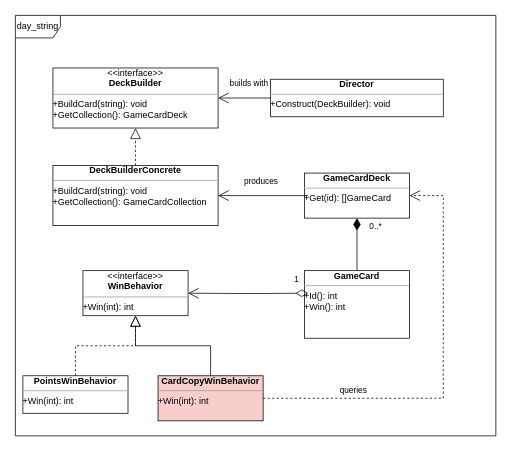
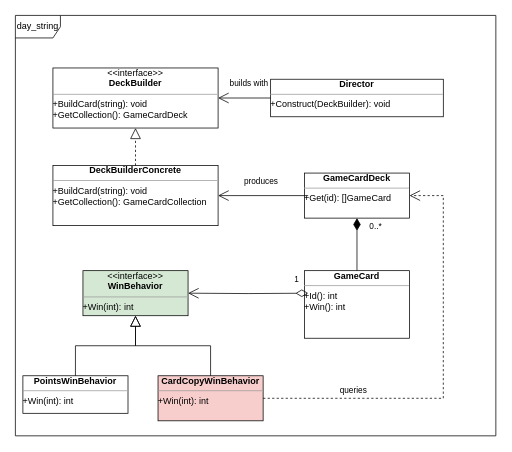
  <mxCell id="0" />
  <mxCell id="1" parent="0" />
  <mxCell id="2" value="&lt;div align=&quot;center&quot;&gt;&lt;b&gt;GameCard&lt;/b&gt;&lt;/div&gt;&lt;hr size=&quot;1&quot;&gt;&lt;div&gt;+Id(): int&lt;br&gt;&lt;/div&gt;&lt;div&gt;+Win(): int&lt;br&gt;&lt;/div&gt;&lt;div style=&quot;height:2px;&quot;&gt;&lt;br&gt;&lt;/div&gt;" style="verticalAlign=top;align=left;overflow=fill;fontSize=12;fontFamily=Helvetica;html=1;whiteSpace=wrap;" parent="1" vertex="1"><mxGeometry x="405" y="360" width="140" height="90" as="geometry" /></mxCell>
  <mxCell id="3" value="&lt;div align=&quot;center&quot;&gt;&lt;b&gt;GameCardDeck&lt;/b&gt;&lt;/div&gt;&lt;hr size=&quot;1&quot;&gt;&lt;div&gt;+Get(id): []GameCard&lt;br&gt;&lt;/div&gt;&lt;br&gt;&lt;div style=&quot;height:2px;&quot;&gt;&lt;br&gt;&lt;/div&gt;" style="verticalAlign=top;align=left;overflow=fill;fontSize=12;fontFamily=Helvetica;html=1;whiteSpace=wrap;" parent="1" vertex="1"><mxGeometry x="405" y="230" width="140" height="60" as="geometry" /></mxCell>
  <mxCell id="4" value="&lt;div align=&quot;center&quot;&gt;&lt;b&gt;Director&lt;/b&gt;&lt;/div&gt;&lt;hr size=&quot;1&quot;&gt;&lt;div&gt;+Construct(DeckBuilder): void&lt;br&gt;&lt;/div&gt;&lt;br&gt;&lt;div style=&quot;height:2px;&quot;&gt;&lt;br&gt;&lt;/div&gt;" style="verticalAlign=top;align=left;overflow=fill;fontSize=12;fontFamily=Helvetica;html=1;whiteSpace=wrap;" parent="1" vertex="1"><mxGeometry x="360" y="105" width="230" height="50" as="geometry" /></mxCell>
  <mxCell id="5" value="&lt;div align=&quot;center&quot;&gt;&amp;lt;&amp;lt;interface&amp;gt;&amp;gt;&lt;br&gt;&lt;/div&gt;&lt;div align=&quot;center&quot;&gt;&lt;b&gt;DeckBuilder&lt;/b&gt;&lt;/div&gt;&lt;hr size=&quot;1&quot;&gt;&lt;div&gt;+BuildCard(string): void&lt;br&gt;&lt;/div&gt;&lt;div&gt;+GetCollection(): GameCardDeck&lt;br&gt;&lt;/div&gt;&lt;div style=&quot;height:2px;&quot;&gt;&lt;br&gt;&lt;/div&gt;" style="verticalAlign=top;align=left;overflow=fill;fontSize=12;fontFamily=Helvetica;html=1;whiteSpace=wrap;" parent="1" vertex="1"><mxGeometry x="70" y="90" width="220" height="80" as="geometry" /></mxCell>
  <mxCell id="6" value="&lt;div align=&quot;center&quot;&gt;&lt;b&gt;DeckBuilderConcrete&lt;/b&gt;&lt;/div&gt;&lt;hr size=&quot;1&quot;&gt;&lt;div&gt;+BuildCard(string): void&lt;br&gt;&lt;/div&gt;&lt;div&gt;+GetCollection(): GameCardCollection&lt;br&gt;&lt;/div&gt;&lt;div style=&quot;height:2px;&quot;&gt;&lt;br&gt;&lt;/div&gt;" style="verticalAlign=top;align=left;overflow=fill;fontSize=12;fontFamily=Helvetica;html=1;whiteSpace=wrap;" parent="1" vertex="1"><mxGeometry x="70" y="220" width="220" height="80" as="geometry" /></mxCell>
  <mxCell id="7" value="" style="endArrow=block;dashed=1;endFill=0;endSize=12;html=1;rounded=0;exitX=0.5;exitY=0;exitDx=0;exitDy=0;entryX=0.5;entryY=1;entryDx=0;entryDy=0;" parent="1" source="6" target="5" edge="1"><mxGeometry width="160" relative="1" as="geometry"><mxPoint x="140" y="210" as="sourcePoint" /><mxPoint x="300" y="210" as="targetPoint" /></mxGeometry></mxCell>
  <mxCell id="8" value="" style="endArrow=open;html=1;endSize=12;startArrow=none;startSize=14;startFill=0;edgeStyle=orthogonalEdgeStyle;align=left;verticalAlign=bottom;rounded=0;entryX=1;entryY=0.5;entryDx=0;entryDy=0;endFill=0;exitX=0;exitY=0.5;exitDx=0;exitDy=0;" parent="1" source="4" target="5" edge="1"><mxGeometry x="-1" y="3" relative="1" as="geometry"><mxPoint x="310" y="170" as="sourcePoint" /><mxPoint x="490" y="180" as="targetPoint" /></mxGeometry></mxCell>
  <mxCell id="9" value="builds with" style="edgeLabel;html=1;align=center;verticalAlign=middle;resizable=0;points=[];" parent="8" vertex="1" connectable="0"><mxGeometry x="-0.543" y="-2" relative="1" as="geometry"><mxPoint x="-14" y="-18" as="offset" /></mxGeometry></mxCell>
  <mxCell id="10" value="&lt;div&gt;0..*&lt;/div&gt;" style="endArrow=none;html=1;endSize=12;startArrow=diamondThin;startSize=14;startFill=1;edgeStyle=orthogonalEdgeStyle;align=left;verticalAlign=bottom;rounded=0;exitX=0.5;exitY=1;exitDx=0;exitDy=0;entryX=0.5;entryY=0;entryDx=0;entryDy=0;endFill=0;" parent="1" source="3" target="2" edge="1"><mxGeometry x="-0.429" y="15" relative="1" as="geometry"><mxPoint x="420" y="300" as="sourcePoint" /><mxPoint x="600" y="370" as="targetPoint" /><mxPoint as="offset" /></mxGeometry></mxCell>
  <mxCell id="11" value="" style="endArrow=open;endFill=1;endSize=12;html=1;rounded=0;entryX=1;entryY=0.5;entryDx=0;entryDy=0;" parent="1" target="6" edge="1"><mxGeometry width="160" relative="1" as="geometry"><mxPoint x="410" y="260" as="sourcePoint" /><mxPoint x="20" y="245" as="targetPoint" /></mxGeometry></mxCell>
  <mxCell id="12" value="&lt;div&gt;produces&lt;/div&gt;" style="edgeLabel;html=1;align=center;verticalAlign=middle;resizable=0;points=[];" parent="11" vertex="1" connectable="0"><mxGeometry x="-0.69" relative="1" as="geometry"><mxPoint x="-45" y="-20" as="offset" /></mxGeometry></mxCell>
  <mxCell id="13" value="day_string" style="shape=umlFrame;whiteSpace=wrap;html=1;pointerEvents=0;" parent="1" vertex="1"><mxGeometry x="20" y="20" width="640" height="560" as="geometry" /></mxCell>
- <mxCell id="14" value="&lt;div align=&quot;center&quot;&gt;&amp;lt;&amp;lt;interface&amp;gt;&amp;gt;&lt;br&gt;&lt;/div&gt;&lt;div align=&quot;center&quot;&gt;&lt;b&gt;WinBehavior&lt;/b&gt;&lt;/div&gt;&lt;hr size=&quot;1&quot;&gt;&lt;div&gt;+Win(int): int&lt;br&gt;&lt;/div&gt;&lt;div style=&quot;height:2px;&quot;&gt;&lt;br&gt;&lt;/div&gt;" style="verticalAlign=top;align=left;overflow=fill;fontSize=12;fontFamily=Helvetica;html=1;whiteSpace=wrap;" parent="1" vertex="1"><mxGeometry x="110" y="360" width="140" height="60" as="geometry" /></mxCell>
+ <mxCell id="14" value="&lt;div align=&quot;center&quot;&gt;&amp;lt;&amp;lt;interface&amp;gt;&amp;gt;&lt;br&gt;&lt;/div&gt;&lt;div align=&quot;center&quot;&gt;&lt;b&gt;WinBehavior&lt;/b&gt;&lt;/div&gt;&lt;hr size=&quot;1&quot;&gt;&lt;div&gt;+Win(int): int&lt;br&gt;&lt;/div&gt;&lt;div style=&quot;height:2px;&quot;&gt;&lt;br&gt;&lt;/div&gt;" style="verticalAlign=top;align=left;overflow=fill;fontSize=12;fontFamily=Helvetica;html=1;whiteSpace=wrap;fillColor=#d5e8d4;" parent="1" vertex="1"><mxGeometry x="110" y="360" width="140" height="60" as="geometry" /></mxCell>
  <mxCell id="15" value="&lt;div align=&quot;center&quot;&gt;&lt;b&gt;PointsWinBehavior&lt;/b&gt;&lt;/div&gt;&lt;hr size=&quot;1&quot;&gt;&lt;div&gt;+Win(int): int&lt;br&gt;&lt;/div&gt;&lt;div style=&quot;height:2px;&quot;&gt;&lt;br&gt;&lt;/div&gt;" style="verticalAlign=top;align=left;overflow=fill;fontSize=12;fontFamily=Helvetica;html=1;whiteSpace=wrap;" parent="1" vertex="1"><mxGeometry x="30" y="500" width="140" height="50" as="geometry" /></mxCell>
  <mxCell id="16" value="&lt;div align=&quot;center&quot;&gt;&lt;b&gt;CardCopyWinBehavior&lt;/b&gt;&lt;/div&gt;&lt;hr size=&quot;1&quot;&gt;&lt;div&gt;+Win(int): int&lt;br&gt;&lt;/div&gt;&lt;div style=&quot;height:2px;&quot;&gt;&lt;br&gt;&lt;/div&gt;" style="verticalAlign=top;align=left;overflow=fill;fontSize=12;fontFamily=Helvetica;html=1;whiteSpace=wrap;fillColor=#f8cecc;" parent="1" vertex="1"><mxGeometry x="210" y="500" width="140" height="60" as="geometry" /></mxCell>
- <mxCell id="17" value="" style="endArrow=block;dashed=1;endFill=0;endSize=12;html=1;rounded=0;exitX=0.5;exitY=0;exitDx=0;exitDy=0;entryX=0.5;entryY=1;entryDx=0;entryDy=0;" parent="1" source="15" target="14" edge="1"><mxGeometry width="160" relative="1" as="geometry"><mxPoint x="120" y="550" as="sourcePoint" /><mxPoint x="280" y="550" as="targetPoint" /><Array as="points"><mxPoint x="100" y="460" /><mxPoint x="180" y="460" /></Array></mxGeometry></mxCell>
+ <mxCell id="17" value="" style="endArrow=block;dashed=0;endFill=0;endSize=12;html=1;rounded=0;exitX=0.5;exitY=0;exitDx=0;exitDy=0;entryX=0.5;entryY=1;entryDx=0;entryDy=0;" parent="1" source="15" target="14" edge="1"><mxGeometry width="160" relative="1" as="geometry"><mxPoint x="120" y="550" as="sourcePoint" /><mxPoint x="280" y="550" as="targetPoint" /><Array as="points"><mxPoint x="100" y="460" /><mxPoint x="180" y="460" /></Array></mxGeometry></mxCell>
  <mxCell id="18" value="" style="endArrow=block;dashed=0;endFill=0;endSize=12;html=1;rounded=0;exitX=0.5;exitY=0;exitDx=0;exitDy=0;entryX=0.5;entryY=1;entryDx=0;entryDy=0;" parent="1" source="16" target="14" edge="1"><mxGeometry width="160" relative="1" as="geometry"><mxPoint x="270" y="450" as="sourcePoint" /><mxPoint x="350" y="370" as="targetPoint" /><Array as="points"><mxPoint x="280" y="460" /><mxPoint x="180" y="460" /></Array></mxGeometry></mxCell>
  <mxCell id="19" value="1" style="endArrow=open;html=1;endSize=12;startArrow=diamondThin;startSize=14;startFill=0;edgeStyle=orthogonalEdgeStyle;align=left;verticalAlign=bottom;rounded=0;entryX=1;entryY=0.5;entryDx=0;entryDy=0;" parent="1" target="14" edge="1"><mxGeometry x="-0.752" y="-10" relative="1" as="geometry"><mxPoint x="410" y="390" as="sourcePoint" /><mxPoint x="110" y="350" as="targetPoint" /><mxPoint as="offset" /></mxGeometry></mxCell>
  <mxCell id="20" value="queries" style="endArrow=open;endSize=12;dashed=1;html=1;rounded=0;entryX=1;entryY=0.5;entryDx=0;entryDy=0;" parent="1" target="3" edge="1"><mxGeometry x="-0.568" y="10" width="160" relative="1" as="geometry"><mxPoint x="350" y="530" as="sourcePoint" /><mxPoint x="690" y="530" as="targetPoint" /><Array as="points"><mxPoint x="590" y="530" /><mxPoint x="590" y="260" /></Array><mxPoint as="offset" /></mxGeometry></mxCell>
